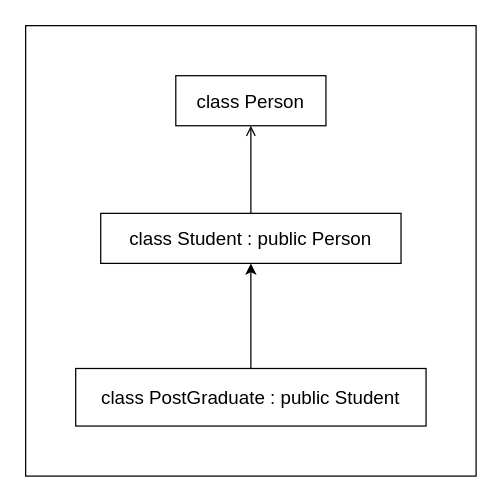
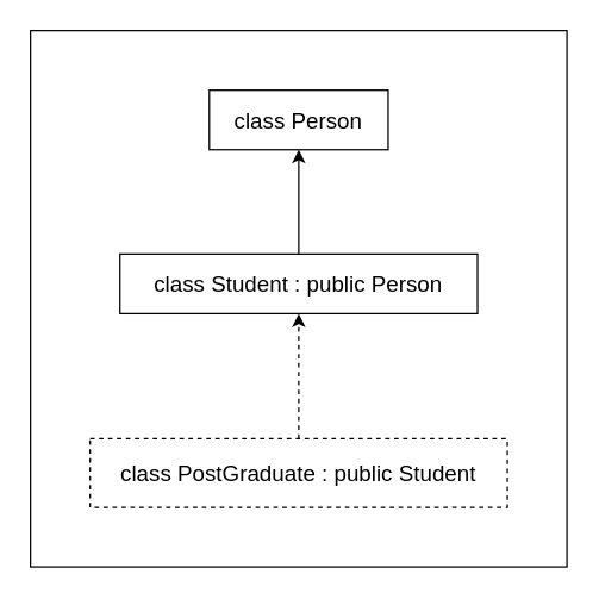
  <mxCell id="0" />
  <mxCell id="1" parent="0" />
  <mxCell id="2" value="" style="rounded=0;whiteSpace=wrap;html=1;" vertex="1" parent="1"><mxGeometry x="20" y="20" width="360" height="360" as="geometry" /></mxCell>
  <mxCell id="3" value="&lt;font style=&quot;font-size: 15px;&quot;&gt;class Person&lt;/font&gt;" style="rounded=0;whiteSpace=wrap;html=1;" parent="1" vertex="1"><mxGeometry x="140" y="60" width="120" height="40" as="geometry" /></mxCell>
  <mxCell id="4" value="&lt;font style=&quot;font-size: 15px;&quot;&gt;class Student : public Person&lt;/font&gt;" style="rounded=0;whiteSpace=wrap;html=1;" parent="1" vertex="1"><mxGeometry x="80" y="170" width="240" height="40" as="geometry" /></mxCell>
- <mxCell id="5" value="&lt;font style=&quot;font-size: 15px;&quot;&gt;class PostGraduate : public Student&lt;/font&gt;" style="rounded=0;whiteSpace=wrap;html=1;" parent="1" vertex="1"><mxGeometry x="60" y="294" width="280" height="46" as="geometry" /></mxCell>
- <mxCell id="6" value="" style="endArrow=open;html=1;entryX=0.5;entryY=1;entryDx=0;entryDy=0;exitX=0.5;exitY=0;exitDx=0;exitDy=0;" parent="1" source="4" target="3" edge="1"><mxGeometry width="50" height="50" relative="1" as="geometry"><mxPoint x="150" y="470" as="sourcePoint" /><mxPoint x="200" y="420" as="targetPoint" /></mxGeometry></mxCell>
- <mxCell id="7" value="" style="endArrow=classic;html=1;entryX=0.5;entryY=1;entryDx=0;entryDy=0;" parent="1" source="5" target="4" edge="1"><mxGeometry width="50" height="50" relative="1" as="geometry"><mxPoint x="140" y="460" as="sourcePoint" /><mxPoint x="190" y="410" as="targetPoint" /></mxGeometry></mxCell>
+ <mxCell id="5" value="&lt;font style=&quot;font-size: 15px;&quot;&gt;class PostGraduate : public Student&lt;/font&gt;" style="rounded=0;whiteSpace=wrap;html=1;dashed=1;" parent="1" vertex="1"><mxGeometry x="60" y="294" width="280" height="46" as="geometry" /></mxCell>
+ <mxCell id="6" value="" style="endArrow=classic;html=1;entryX=0.5;entryY=1;entryDx=0;entryDy=0;exitX=0.5;exitY=0;exitDx=0;exitDy=0;" parent="1" source="4" target="3" edge="1"><mxGeometry width="50" height="50" relative="1" as="geometry"><mxPoint x="150" y="470" as="sourcePoint" /><mxPoint x="200" y="420" as="targetPoint" /></mxGeometry></mxCell>
+ <mxCell id="7" value="" style="endArrow=classic;html=1;entryX=0.5;entryY=1;entryDx=0;entryDy=0;dashed=1;" parent="1" source="5" target="4" edge="1"><mxGeometry width="50" height="50" relative="1" as="geometry"><mxPoint x="140" y="460" as="sourcePoint" /><mxPoint x="190" y="410" as="targetPoint" /></mxGeometry></mxCell>
